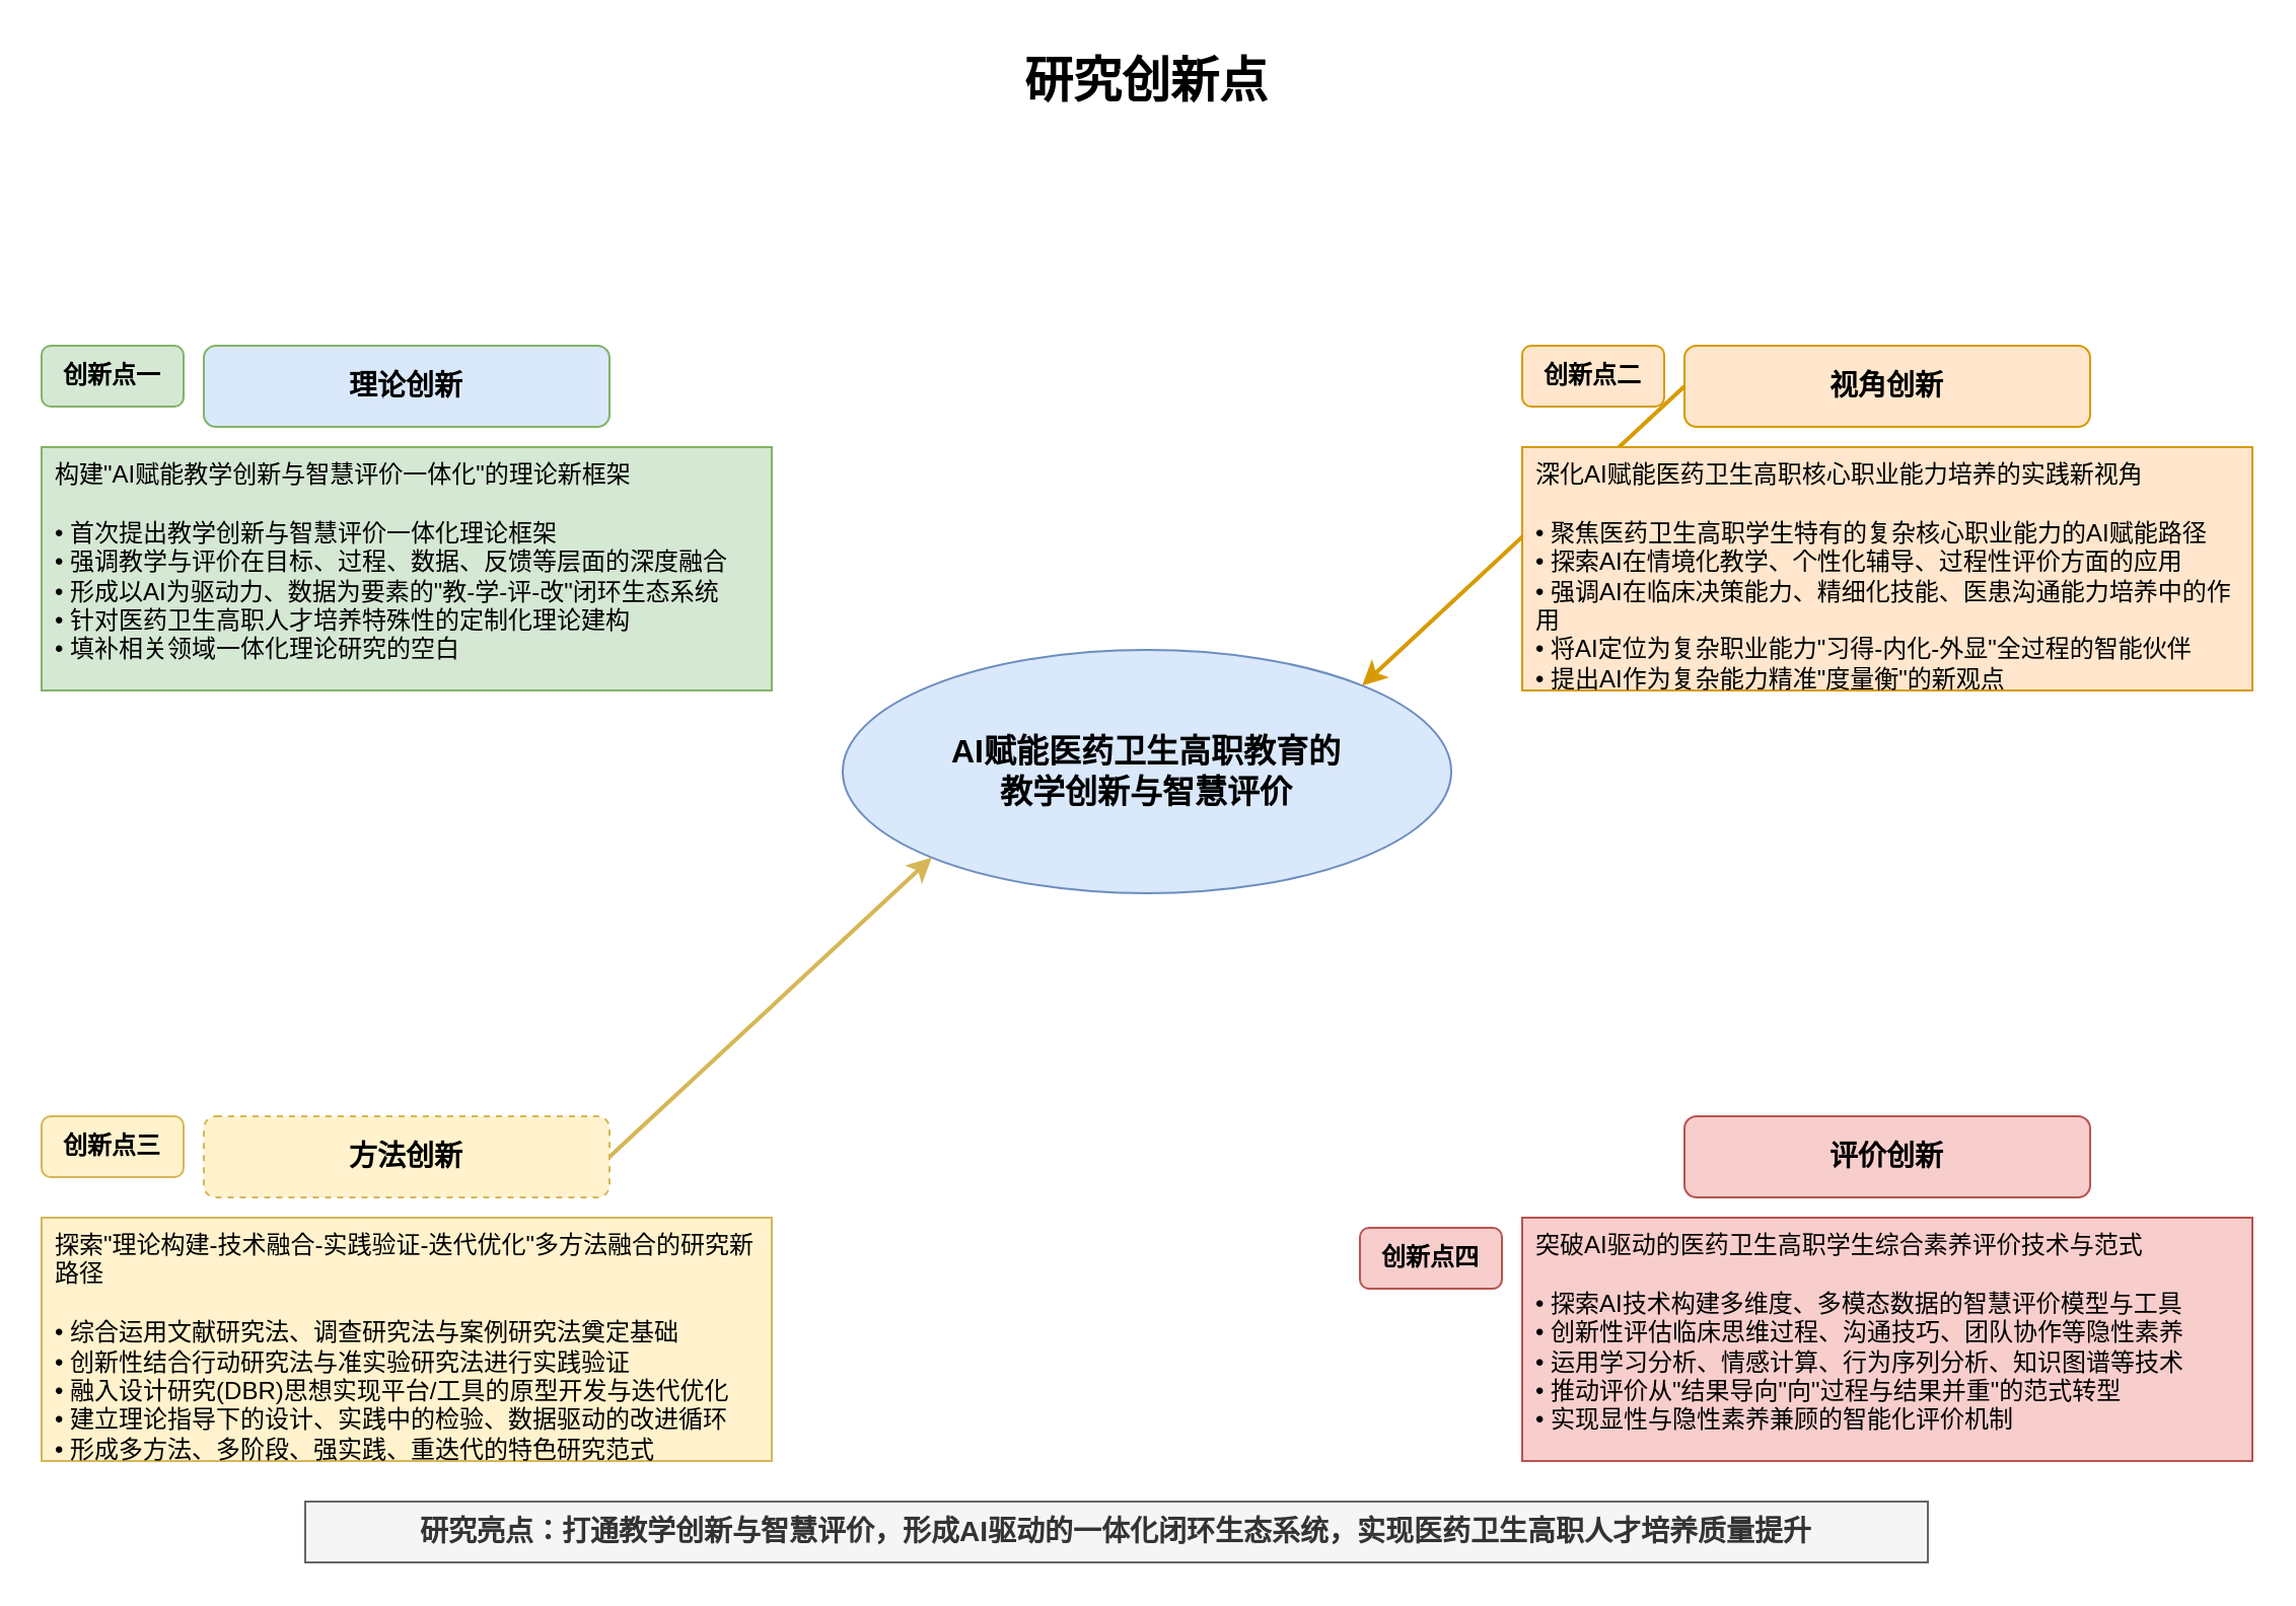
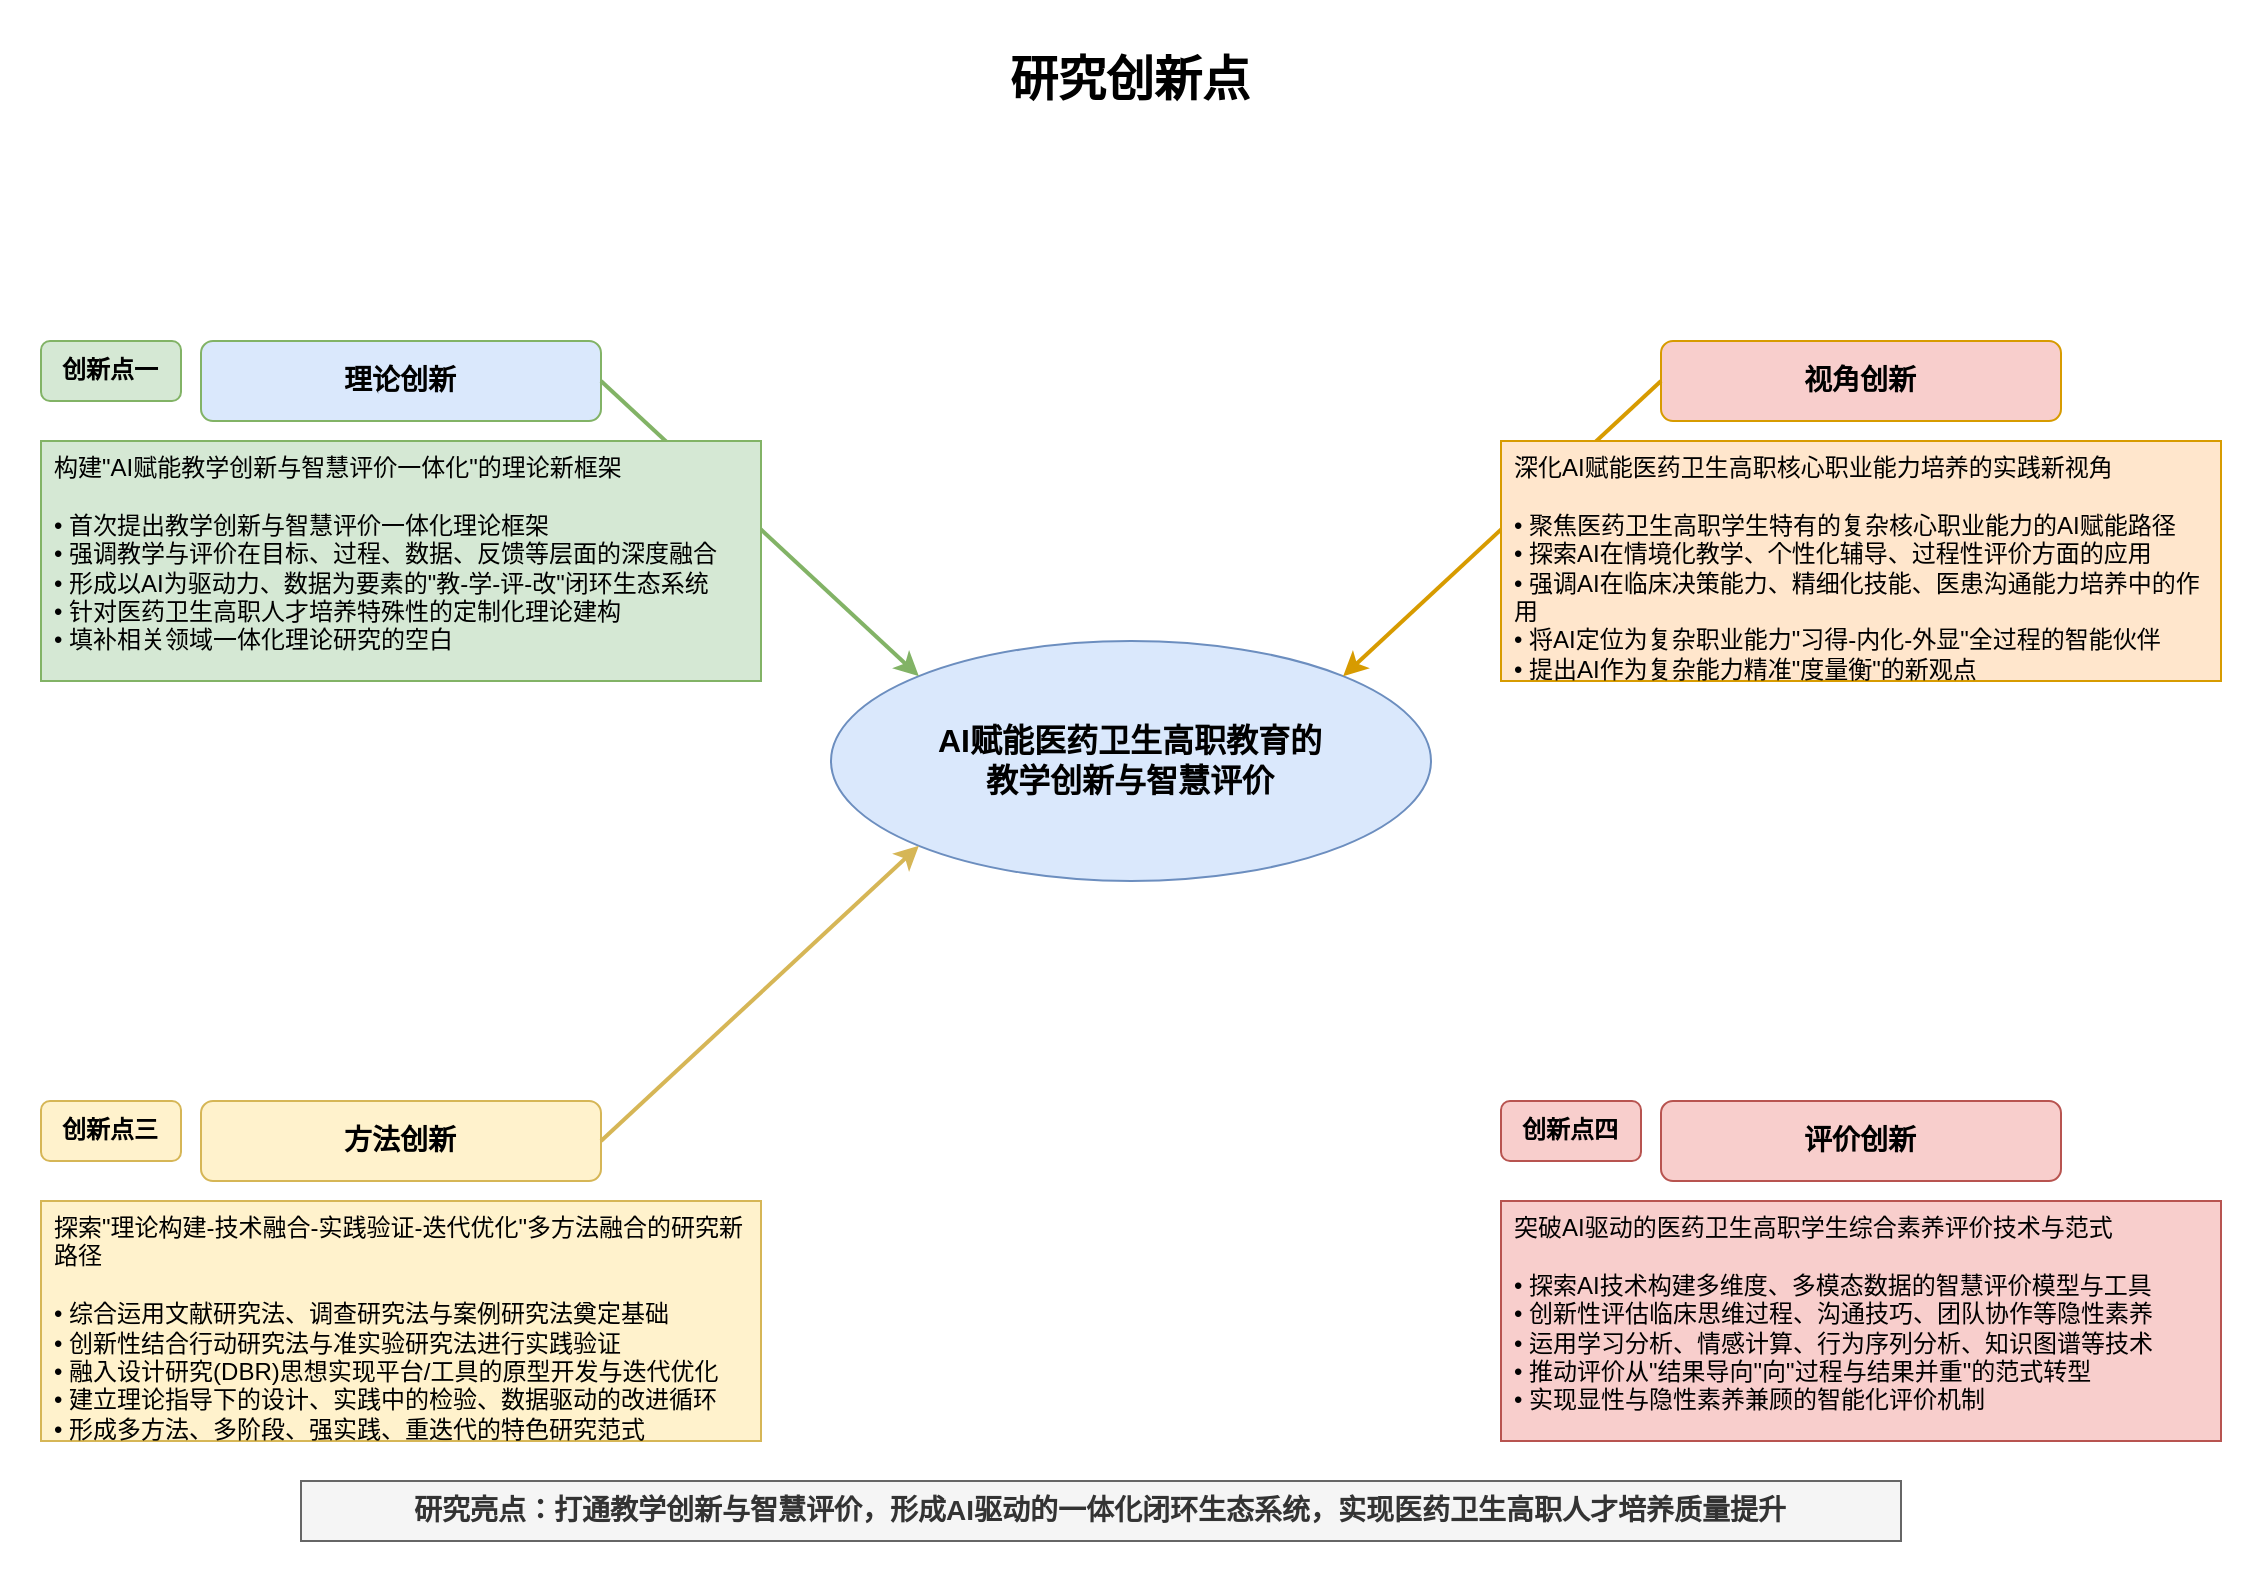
  <mxCell id="0" />
  <mxCell id="1" parent="0" />
  <mxCell id="2" value="AI赋能医药卫生高职教育的&#10;教学创新与智慧评价" style="ellipse;whiteSpace=wrap;html=1;fillColor=#dae8fc;strokeColor=#6c8ebf;fontSize=16;fontStyle=1" parent="1" vertex="1"><mxGeometry x="415" y="320" width="300" height="120" as="geometry" /></mxCell>
  <mxCell id="3" value="理论创新" style="rounded=1;whiteSpace=wrap;html=1;fillColor=#dae8fc;strokeColor=#82b366;fontSize=14;fontStyle=1;" parent="1" vertex="1"><mxGeometry x="100" y="170" width="200" height="40" as="geometry" /></mxCell>
- <mxCell id="4" value="视角创新" style="rounded=1;whiteSpace=wrap;html=1;fillColor=#ffe6cc;strokeColor=#d79b00;fontSize=14;fontStyle=1" parent="1" vertex="1"><mxGeometry x="830" y="170" width="200" height="40" as="geometry" /></mxCell>
- <mxCell id="5" value="方法创新" style="rounded=1;whiteSpace=wrap;html=1;fillColor=#fff2cc;strokeColor=#d6b656;fontSize=14;fontStyle=1;dashed=1;" parent="1" vertex="1"><mxGeometry x="100" y="550" width="200" height="40" as="geometry" /></mxCell>
+ <mxCell id="4" value="视角创新" style="rounded=1;whiteSpace=wrap;html=1;fillColor=#f8cecc;strokeColor=#d79b00;fontSize=14;fontStyle=1;" parent="1" vertex="1"><mxGeometry x="830" y="170" width="200" height="40" as="geometry" /></mxCell>
+ <mxCell id="5" value="方法创新" style="rounded=1;whiteSpace=wrap;html=1;fillColor=#fff2cc;strokeColor=#d6b656;fontSize=14;fontStyle=1" parent="1" vertex="1"><mxGeometry x="100" y="550" width="200" height="40" as="geometry" /></mxCell>
  <mxCell id="6" value="评价创新" style="rounded=1;whiteSpace=wrap;html=1;fillColor=#f8cecc;strokeColor=#b85450;fontSize=14;fontStyle=1" parent="1" vertex="1"><mxGeometry x="830" y="550" width="200" height="40" as="geometry" /></mxCell>
+ <mxCell id="7" value="" style="endArrow=classic;html=1;rounded=0;exitX=1;exitY=0.5;exitDx=0;exitDy=0;entryX=0;entryY=0;entryDx=0;entryDy=0;strokeWidth=2;fillColor=#d5e8d4;strokeColor=#82b366;" parent="1" source="3" target="2" edge="1"><mxGeometry width="50" height="50" relative="1" as="geometry"><mxPoint x="540" y="400" as="sourcePoint" /><mxPoint x="590" y="350" as="targetPoint" /></mxGeometry></mxCell>
  <mxCell id="8" value="" style="endArrow=classic;html=1;rounded=0;exitX=0;exitY=0.5;exitDx=0;exitDy=0;entryX=1;entryY=0;entryDx=0;entryDy=0;strokeWidth=2;fillColor=#ffe6cc;strokeColor=#d79b00;" parent="1" source="4" target="2" edge="1"><mxGeometry width="50" height="50" relative="1" as="geometry"><mxPoint x="540" y="400" as="sourcePoint" /><mxPoint x="590" y="350" as="targetPoint" /></mxGeometry></mxCell>
  <mxCell id="9" value="" style="endArrow=classic;html=1;rounded=0;exitX=1;exitY=0.5;exitDx=0;exitDy=0;entryX=0;entryY=1;entryDx=0;entryDy=0;strokeWidth=2;fillColor=#fff2cc;strokeColor=#d6b656;" parent="1" source="5" target="2" edge="1"><mxGeometry width="50" height="50" relative="1" as="geometry"><mxPoint x="540" y="400" as="sourcePoint" /><mxPoint x="590" y="350" as="targetPoint" /></mxGeometry></mxCell>
  <mxCell id="10" value="构建&quot;AI赋能教学创新与智慧评价一体化&quot;的理论新框架&#10;&#10;• 首次提出教学创新与智慧评价一体化理论框架&#10;• 强调教学与评价在目标、过程、数据、反馈等层面的深度融合&#10;• 形成以AI为驱动力、数据为要素的&quot;教-学-评-改&quot;闭环生态系统&#10;• 针对医药卫生高职人才培养特殊性的定制化理论建构&#10;• 填补相关领域一体化理论研究的空白" style="rounded=0;whiteSpace=wrap;html=1;fillColor=#d5e8d4;strokeColor=#82b366;fontSize=12;align=left;verticalAlign=top;spacingLeft=5;spacingRight=5;" parent="1" vertex="1"><mxGeometry x="20" y="220" width="360" height="120" as="geometry" /></mxCell>
  <mxCell id="11" value="深化AI赋能医药卫生高职核心职业能力培养的实践新视角&#10;&#10;• 聚焦医药卫生高职学生特有的复杂核心职业能力的AI赋能路径&#10;• 探索AI在情境化教学、个性化辅导、过程性评价方面的应用&#10;• 强调AI在临床决策能力、精细化技能、医患沟通能力培养中的作用&#10;• 将AI定位为复杂职业能力&quot;习得-内化-外显&quot;全过程的智能伙伴&#10;• 提出AI作为复杂能力精准&quot;度量衡&quot;的新观点" style="rounded=0;whiteSpace=wrap;html=1;fillColor=#ffe6cc;strokeColor=#d79b00;fontSize=12;align=left;verticalAlign=top;spacingLeft=5;spacingRight=5;" parent="1" vertex="1"><mxGeometry x="750" y="220" width="360" height="120" as="geometry" /></mxCell>
  <mxCell id="12" value="探索&quot;理论构建-技术融合-实践验证-迭代优化&quot;多方法融合的研究新路径&#10;&#10;• 综合运用文献研究法、调查研究法与案例研究法奠定基础&#10;• 创新性结合行动研究法与准实验研究法进行实践验证&#10;• 融入设计研究(DBR)思想实现平台/工具的原型开发与迭代优化&#10;• 建立理论指导下的设计、实践中的检验、数据驱动的改进循环&#10;• 形成多方法、多阶段、强实践、重迭代的特色研究范式" style="rounded=0;whiteSpace=wrap;html=1;fillColor=#fff2cc;strokeColor=#d6b656;fontSize=12;align=left;verticalAlign=top;spacingLeft=5;spacingRight=5;" parent="1" vertex="1"><mxGeometry x="20" y="600" width="360" height="120" as="geometry" /></mxCell>
  <mxCell id="13" value="突破AI驱动的医药卫生高职学生综合素养评价技术与范式&#10;&#10;• 探索AI技术构建多维度、多模态数据的智慧评价模型与工具&#10;• 创新性评估临床思维过程、沟通技巧、团队协作等隐性素养&#10;• 运用学习分析、情感计算、行为序列分析、知识图谱等技术&#10;• 推动评价从&quot;结果导向&quot;向&quot;过程与结果并重&quot;的范式转型&#10;• 实现显性与隐性素养兼顾的智能化评价机制" style="rounded=0;whiteSpace=wrap;html=1;fillColor=#f8cecc;strokeColor=#b85450;fontSize=12;align=left;verticalAlign=top;spacingLeft=5;spacingRight=5;" parent="1" vertex="1"><mxGeometry x="750" y="600" width="360" height="120" as="geometry" /></mxCell>
  <mxCell id="14" value="研究创新点" style="text;html=1;strokeColor=none;fillColor=none;align=center;verticalAlign=middle;whiteSpace=wrap;rounded=0;fontSize=24;fontStyle=1" parent="1" vertex="1"><mxGeometry x="415" y="20" width="300" height="40" as="geometry" /></mxCell>
  <mxCell id="15" value="创新点一" style="text;html=1;strokeColor=#82b366;fillColor=#d5e8d4;align=center;verticalAlign=middle;whiteSpace=wrap;rounded=1;fontSize=12;fontStyle=1" parent="1" vertex="1"><mxGeometry x="20" y="170" width="70" height="30" as="geometry" /></mxCell>
- <mxCell id="16" value="创新点二" style="text;html=1;strokeColor=#d79b00;fillColor=#ffe6cc;align=center;verticalAlign=middle;whiteSpace=wrap;rounded=1;fontSize=12;fontStyle=1" parent="1" vertex="1"><mxGeometry x="750" y="170" width="70" height="30" as="geometry" /></mxCell>
  <mxCell id="17" value="创新点三" style="text;html=1;strokeColor=#d6b656;fillColor=#fff2cc;align=center;verticalAlign=middle;whiteSpace=wrap;rounded=1;fontSize=12;fontStyle=1" parent="1" vertex="1"><mxGeometry x="20" y="550" width="70" height="30" as="geometry" /></mxCell>
- <mxCell id="18" value="创新点四" style="text;html=1;strokeColor=#b85450;fillColor=#f8cecc;align=center;verticalAlign=middle;whiteSpace=wrap;rounded=1;fontSize=12;fontStyle=1" parent="1" vertex="1"><mxGeometry x="670" y="605" width="70" height="30" as="geometry" /></mxCell>
+ <mxCell id="18" value="创新点四" style="text;html=1;strokeColor=#b85450;fillColor=#f8cecc;align=center;verticalAlign=middle;whiteSpace=wrap;rounded=1;fontSize=12;fontStyle=1" parent="1" vertex="1"><mxGeometry x="750" y="550" width="70" height="30" as="geometry" /></mxCell>
  <mxCell id="19" value="研究亮点：打通教学创新与智慧评价，形成AI驱动的一体化闭环生态系统，实现医药卫生高职人才培养质量提升" style="text;html=1;strokeColor=#666666;fillColor=#f5f5f5;align=center;verticalAlign=middle;whiteSpace=wrap;rounded=0;fontSize=14;fontColor=#333333;fontStyle=1" parent="1" vertex="1"><mxGeometry x="150" y="740" width="800" height="30" as="geometry" /></mxCell>
